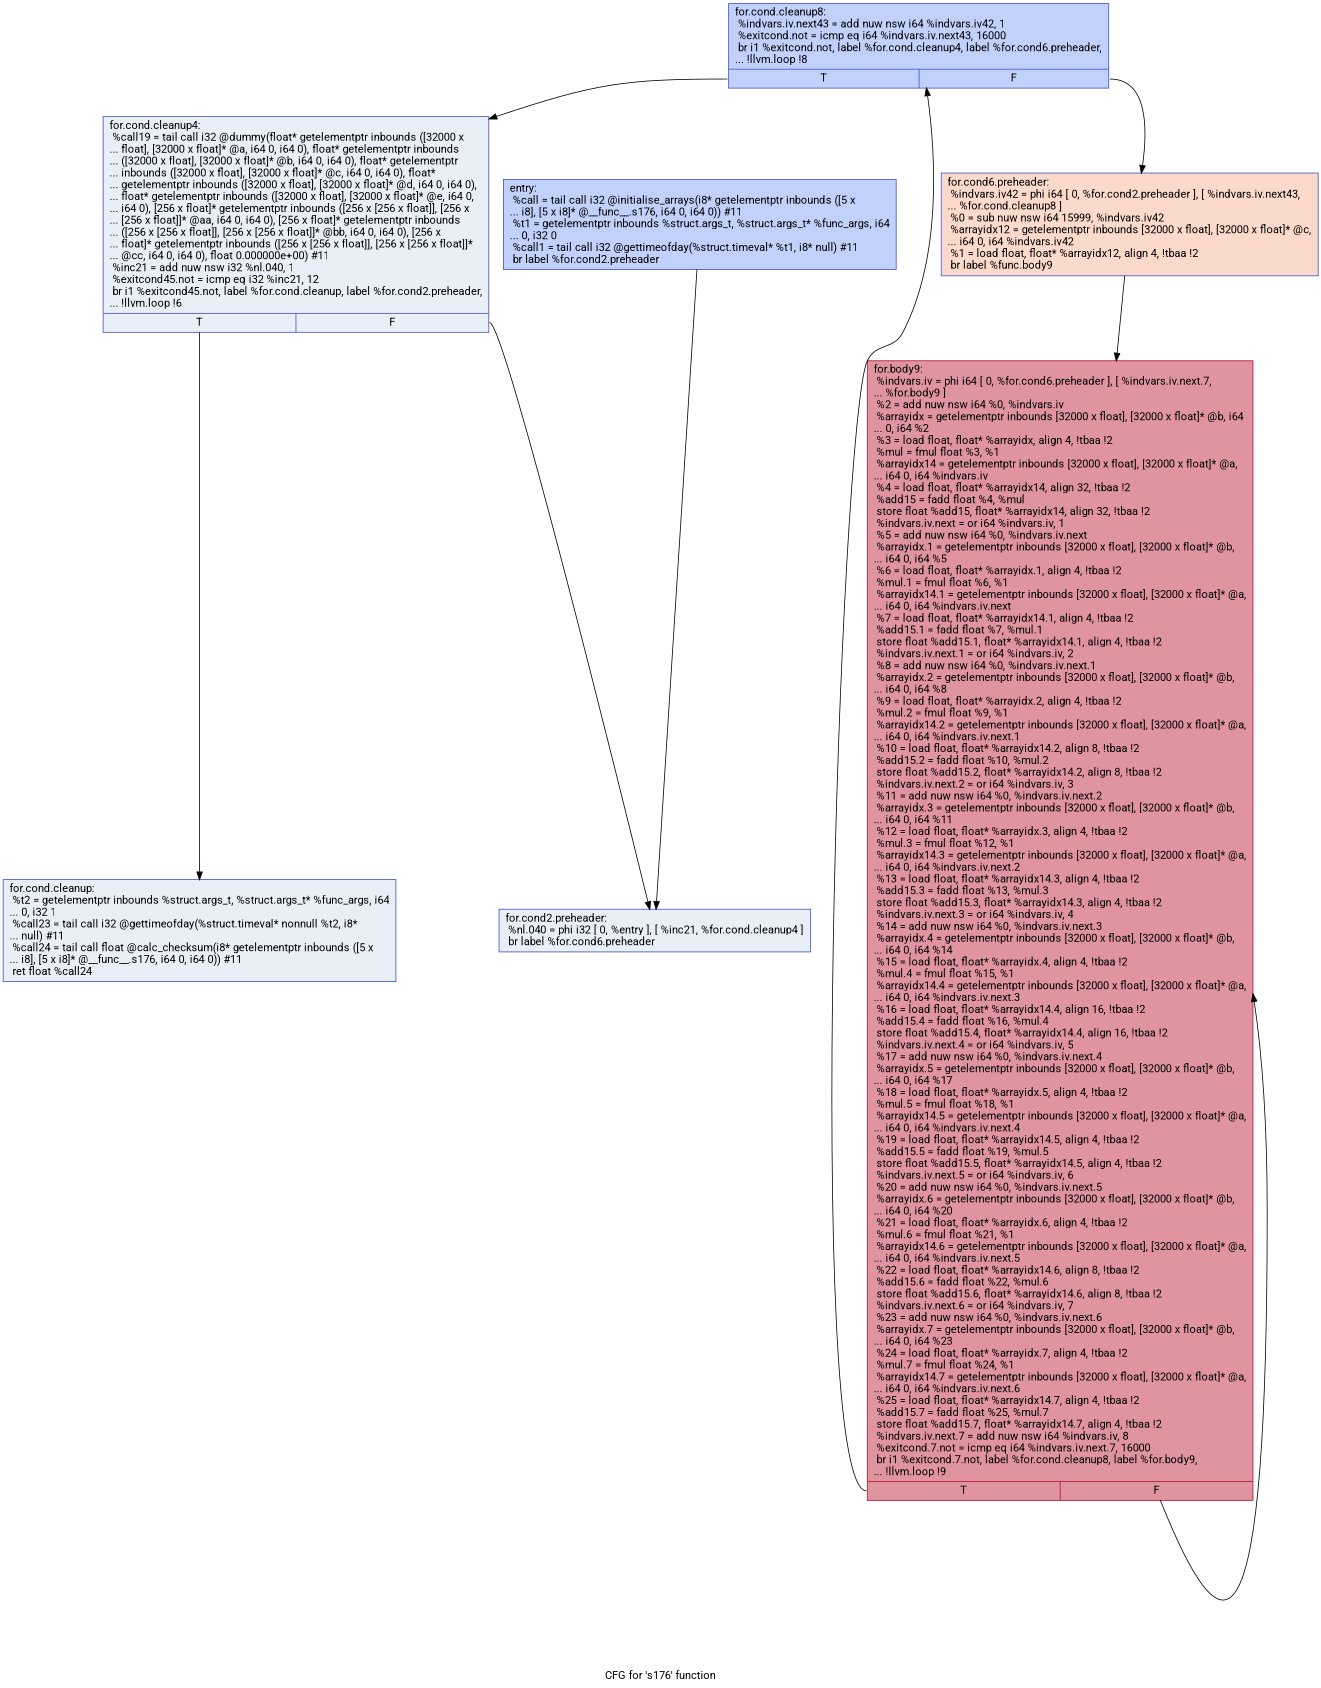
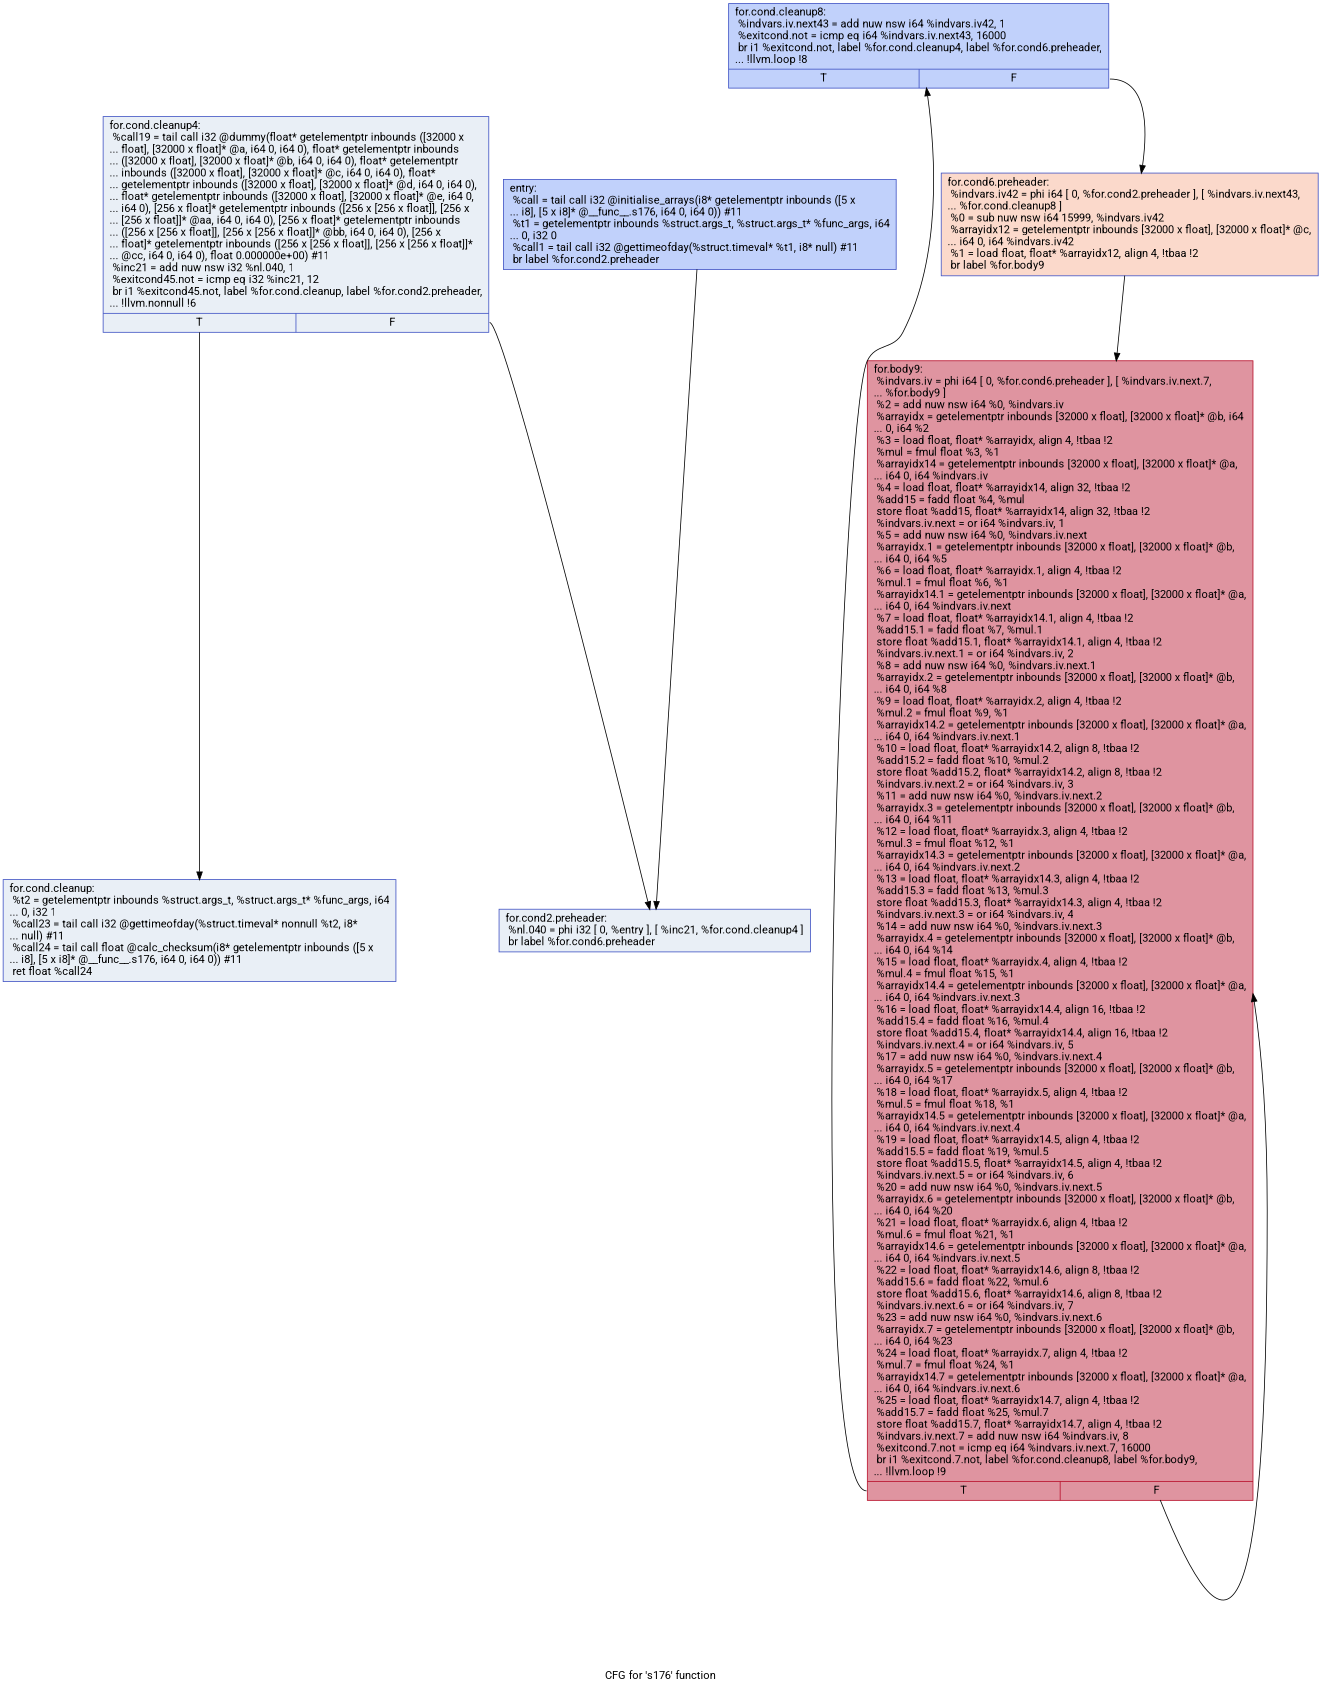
  digraph {
    fontname=Roboto
    label="CFG for 's176' function"
    node [color="#3d50c3ff" fillcolor="#cedaeb70" fontname=Roboto shape=record style=filled]
    edge [fontname=Roboto tailport=s1]
    n1 [fillcolor="#7396f570" label="{entry:\l  %call = tail call i32 @initialise_arrays(i8* getelementptr inbounds ([5 x\l... i8], [5 x i8]* @__func__.s176, i64 0, i64 0)) #11\l  %t1 = getelementptr inbounds %struct.args_t, %struct.args_t* %func_args, i64\l... 0, i32 0\l  %call1 = tail call i32 @gettimeofday(%struct.timeval* %t1, i8* null) #11\l  br label %for.cond2.preheader\l}"]
    n2 [label="{for.cond2.preheader:                              \l  %nl.040 = phi i32 [ 0, %entry ], [ %inc21, %for.cond.cleanup4 ]\l  br label %for.cond6.preheader\l}"]
-   n3 [fillcolor="#f7a88970" label="{for.cond6.preheader:                              \l  %indvars.iv42 = phi i64 [ 0, %for.cond2.preheader ], [ %indvars.iv.next43,\l... %for.cond.cleanup8 ]\l  %0 = sub nuw nsw i64 15999, %indvars.iv42\l  %arrayidx12 = getelementptr inbounds [32000 x float], [32000 x float]* @c,\l... i64 0, i64 %indvars.iv42\l  %1 = load float, float* %arrayidx12, align 4, !tbaa !2\l  br label %func.body9\l}"]
+   n3 [fillcolor="#f7a88970" label="{for.cond6.preheader:                              \l  %indvars.iv42 = phi i64 [ 0, %for.cond2.preheader ], [ %indvars.iv.next43,\l... %for.cond.cleanup8 ]\l  %0 = sub nuw nsw i64 15999, %indvars.iv42\l  %arrayidx12 = getelementptr inbounds [32000 x float], [32000 x float]* @c,\l... i64 0, i64 %indvars.iv42\l  %1 = load float, float* %arrayidx12, align 4, !tbaa !2\l  br label %for.body9\l}"]
    n4 [color="#b70d28ff" fillcolor="#b70d2870" label="{for.body9:                                        \l  %indvars.iv = phi i64 [ 0, %for.cond6.preheader ], [ %indvars.iv.next.7,\l... %for.body9 ]\l  %2 = add nuw nsw i64 %0, %indvars.iv\l  %arrayidx = getelementptr inbounds [32000 x float], [32000 x float]* @b, i64\l... 0, i64 %2\l  %3 = load float, float* %arrayidx, align 4, !tbaa !2\l  %mul = fmul float %3, %1\l  %arrayidx14 = getelementptr inbounds [32000 x float], [32000 x float]* @a,\l... i64 0, i64 %indvars.iv\l  %4 = load float, float* %arrayidx14, align 32, !tbaa !2\l  %add15 = fadd float %4, %mul\l  store float %add15, float* %arrayidx14, align 32, !tbaa !2\l  %indvars.iv.next = or i64 %indvars.iv, 1\l  %5 = add nuw nsw i64 %0, %indvars.iv.next\l  %arrayidx.1 = getelementptr inbounds [32000 x float], [32000 x float]* @b,\l... i64 0, i64 %5\l  %6 = load float, float* %arrayidx.1, align 4, !tbaa !2\l  %mul.1 = fmul float %6, %1\l  %arrayidx14.1 = getelementptr inbounds [32000 x float], [32000 x float]* @a,\l... i64 0, i64 %indvars.iv.next\l  %7 = load float, float* %arrayidx14.1, align 4, !tbaa !2\l  %add15.1 = fadd float %7, %mul.1\l  store float %add15.1, float* %arrayidx14.1, align 4, !tbaa !2\l  %indvars.iv.next.1 = or i64 %indvars.iv, 2\l  %8 = add nuw nsw i64 %0, %indvars.iv.next.1\l  %arrayidx.2 = getelementptr inbounds [32000 x float], [32000 x float]* @b,\l... i64 0, i64 %8\l  %9 = load float, float* %arrayidx.2, align 4, !tbaa !2\l  %mul.2 = fmul float %9, %1\l  %arrayidx14.2 = getelementptr inbounds [32000 x float], [32000 x float]* @a,\l... i64 0, i64 %indvars.iv.next.1\l  %10 = load float, float* %arrayidx14.2, align 8, !tbaa !2\l  %add15.2 = fadd float %10, %mul.2\l  store float %add15.2, float* %arrayidx14.2, align 8, !tbaa !2\l  %indvars.iv.next.2 = or i64 %indvars.iv, 3\l  %11 = add nuw nsw i64 %0, %indvars.iv.next.2\l  %arrayidx.3 = getelementptr inbounds [32000 x float], [32000 x float]* @b,\l... i64 0, i64 %11\l  %12 = load float, float* %arrayidx.3, align 4, !tbaa !2\l  %mul.3 = fmul float %12, %1\l  %arrayidx14.3 = getelementptr inbounds [32000 x float], [32000 x float]* @a,\l... i64 0, i64 %indvars.iv.next.2\l  %13 = load float, float* %arrayidx14.3, align 4, !tbaa !2\l  %add15.3 = fadd float %13, %mul.3\l  store float %add15.3, float* %arrayidx14.3, align 4, !tbaa !2\l  %indvars.iv.next.3 = or i64 %indvars.iv, 4\l  %14 = add nuw nsw i64 %0, %indvars.iv.next.3\l  %arrayidx.4 = getelementptr inbounds [32000 x float], [32000 x float]* @b,\l... i64 0, i64 %14\l  %15 = load float, float* %arrayidx.4, align 4, !tbaa !2\l  %mul.4 = fmul float %15, %1\l  %arrayidx14.4 = getelementptr inbounds [32000 x float], [32000 x float]* @a,\l... i64 0, i64 %indvars.iv.next.3\l  %16 = load float, float* %arrayidx14.4, align 16, !tbaa !2\l  %add15.4 = fadd float %16, %mul.4\l  store float %add15.4, float* %arrayidx14.4, align 16, !tbaa !2\l  %indvars.iv.next.4 = or i64 %indvars.iv, 5\l  %17 = add nuw nsw i64 %0, %indvars.iv.next.4\l  %arrayidx.5 = getelementptr inbounds [32000 x float], [32000 x float]* @b,\l... i64 0, i64 %17\l  %18 = load float, float* %arrayidx.5, align 4, !tbaa !2\l  %mul.5 = fmul float %18, %1\l  %arrayidx14.5 = getelementptr inbounds [32000 x float], [32000 x float]* @a,\l... i64 0, i64 %indvars.iv.next.4\l  %19 = load float, float* %arrayidx14.5, align 4, !tbaa !2\l  %add15.5 = fadd float %19, %mul.5\l  store float %add15.5, float* %arrayidx14.5, align 4, !tbaa !2\l  %indvars.iv.next.5 = or i64 %indvars.iv, 6\l  %20 = add nuw nsw i64 %0, %indvars.iv.next.5\l  %arrayidx.6 = getelementptr inbounds [32000 x float], [32000 x float]* @b,\l... i64 0, i64 %20\l  %21 = load float, float* %arrayidx.6, align 4, !tbaa !2\l  %mul.6 = fmul float %21, %1\l  %arrayidx14.6 = getelementptr inbounds [32000 x float], [32000 x float]* @a,\l... i64 0, i64 %indvars.iv.next.5\l  %22 = load float, float* %arrayidx14.6, align 8, !tbaa !2\l  %add15.6 = fadd float %22, %mul.6\l  store float %add15.6, float* %arrayidx14.6, align 8, !tbaa !2\l  %indvars.iv.next.6 = or i64 %indvars.iv, 7\l  %23 = add nuw nsw i64 %0, %indvars.iv.next.6\l  %arrayidx.7 = getelementptr inbounds [32000 x float], [32000 x float]* @b,\l... i64 0, i64 %23\l  %24 = load float, float* %arrayidx.7, align 4, !tbaa !2\l  %mul.7 = fmul float %24, %1\l  %arrayidx14.7 = getelementptr inbounds [32000 x float], [32000 x float]* @a,\l... i64 0, i64 %indvars.iv.next.6\l  %25 = load float, float* %arrayidx14.7, align 4, !tbaa !2\l  %add15.7 = fadd float %25, %mul.7\l  store float %add15.7, float* %arrayidx14.7, align 4, !tbaa !2\l  %indvars.iv.next.7 = add nuw nsw i64 %indvars.iv, 8\l  %exitcond.7.not = icmp eq i64 %indvars.iv.next.7, 16000\l  br i1 %exitcond.7.not, label %for.cond.cleanup8, label %for.body9,\l... !llvm.loop !9\l|{<s0>T|<s1>F}}"]
    n5 [fillcolor="#7396f570" label="{for.cond.cleanup8:                                \l  %indvars.iv.next43 = add nuw nsw i64 %indvars.iv42, 1\l  %exitcond.not = icmp eq i64 %indvars.iv.next43, 16000\l  br i1 %exitcond.not, label %for.cond.cleanup4, label %for.cond6.preheader,\l... !llvm.loop !8\l|{<s0>T|<s1>F}}"]
    n6 [label="{for.cond.cleanup:                                 \l  %t2 = getelementptr inbounds %struct.args_t, %struct.args_t* %func_args, i64\l... 0, i32 1\l  %call23 = tail call i32 @gettimeofday(%struct.timeval* nonnull %t2, i8*\l... null) #11\l  %call24 = tail call float @calc_checksum(i8* getelementptr inbounds ([5 x\l... i8], [5 x i8]* @__func__.s176, i64 0, i64 0)) #11\l  ret float %call24\l}"]
-   n7 [label="{for.cond.cleanup4:                                \l  %call19 = tail call i32 @dummy(float* getelementptr inbounds ([32000 x\l... float], [32000 x float]* @a, i64 0, i64 0), float* getelementptr inbounds\l... ([32000 x float], [32000 x float]* @b, i64 0, i64 0), float* getelementptr\l... inbounds ([32000 x float], [32000 x float]* @c, i64 0, i64 0), float*\l... getelementptr inbounds ([32000 x float], [32000 x float]* @d, i64 0, i64 0),\l... float* getelementptr inbounds ([32000 x float], [32000 x float]* @e, i64 0,\l... i64 0), [256 x float]* getelementptr inbounds ([256 x [256 x float]], [256 x\l... [256 x float]]* @aa, i64 0, i64 0), [256 x float]* getelementptr inbounds\l... ([256 x [256 x float]], [256 x [256 x float]]* @bb, i64 0, i64 0), [256 x\l... float]* getelementptr inbounds ([256 x [256 x float]], [256 x [256 x float]]*\l... @cc, i64 0, i64 0), float 0.000000e+00) #11\l  %inc21 = add nuw nsw i32 %nl.040, 1\l  %exitcond45.not = icmp eq i32 %inc21, 12\l  br i1 %exitcond45.not, label %for.cond.cleanup, label %for.cond2.preheader,\l... !llvm.loop !6\l|{<s0>T|<s1>F}}"]
+   n7 [label="{for.cond.cleanup4:                                \l  %call19 = tail call i32 @dummy(float* getelementptr inbounds ([32000 x\l... float], [32000 x float]* @a, i64 0, i64 0), float* getelementptr inbounds\l... ([32000 x float], [32000 x float]* @b, i64 0, i64 0), float* getelementptr\l... inbounds ([32000 x float], [32000 x float]* @c, i64 0, i64 0), float*\l... getelementptr inbounds ([32000 x float], [32000 x float]* @d, i64 0, i64 0),\l... float* getelementptr inbounds ([32000 x float], [32000 x float]* @e, i64 0,\l... i64 0), [256 x float]* getelementptr inbounds ([256 x [256 x float]], [256 x\l... [256 x float]]* @aa, i64 0, i64 0), [256 x float]* getelementptr inbounds\l... ([256 x [256 x float]], [256 x [256 x float]]* @bb, i64 0, i64 0), [256 x\l... float]* getelementptr inbounds ([256 x [256 x float]], [256 x [256 x float]]*\l... @cc, i64 0, i64 0), float 0.000000e+00) #11\l  %inc21 = add nuw nsw i32 %nl.040, 1\l  %exitcond45.not = icmp eq i32 %inc21, 12\l  br i1 %exitcond45.not, label %for.cond.cleanup, label %for.cond2.preheader,\l... !llvm.nonnull !6\l|{<s0>T|<s1>F}}"]
    n1 -> n2 [tailport=""]
    n3 -> n4 [tailport=""]
    n4 -> n4
    n4 -> n5 [tailport=s0]
    n5 -> n3
-   n5 -> n7 [tailport=s0]
    n7 -> n2
    n7 -> n6 [tailport=s0]
  }
